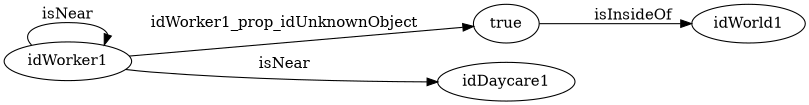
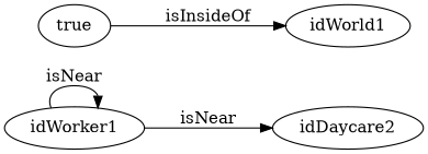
  digraph {
    fontname="DejaVu Serif"
    rankdir=LR
    node [fontname="DejaVu Serif" node_type=entity_node]
    edge [edge_type=relationship fontname="DejaVu Serif"]
    idWorker1
    true [node_type=property_node]
-   idDaycare1
+   idDaycare1 [label=idDaycare2]
    idWorld1
    idWorker1 -> idWorker1 [label=isNear]
-   idWorker1 -> true [edge_type=property label=idWorker1_prop_idUnknownObject]
    idWorker1 -> idDaycare1 [label=isNear]
    true -> idWorld1 [label=isInsideOf]
  }
